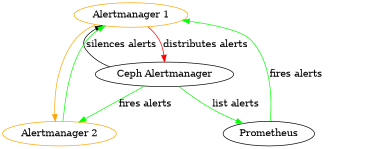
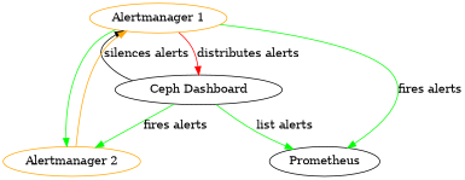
  digraph {
    rankdir=TB
    edge [color=green]
    "Alertmanager 1" [color=orange]
-   "Ceph Dashboard" [label="Ceph Alertmanager"]
+   "Ceph Dashboard"
    "Alertmanager 2" [color=orange]
    Prometheus
    "Alertmanager 1" -> "Ceph Dashboard" [color=red label="distributes alerts"]
-   "Alertmanager 1" -> "Alertmanager 2" [color=orange]
+   "Alertmanager 1" -> "Alertmanager 2"
    "Ceph Dashboard" -> "Alertmanager 1" [label="silences alerts" color=""]
    "Ceph Dashboard" -> "Alertmanager 2" [label="fires alerts"]
    "Ceph Dashboard" -> Prometheus [label="list alerts"]
-   "Alertmanager 2" -> "Alertmanager 1"
-   Prometheus -> "Alertmanager 1" [label="fires alerts"]
+   "Alertmanager 2" -> "Alertmanager 1" [color=orange]
+   "Alertmanager 1" -> Prometheus [label="fires alerts"]
  }
